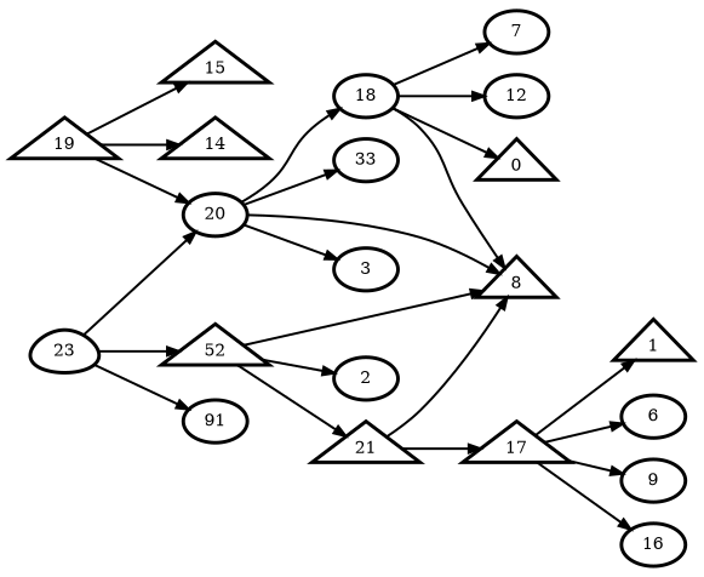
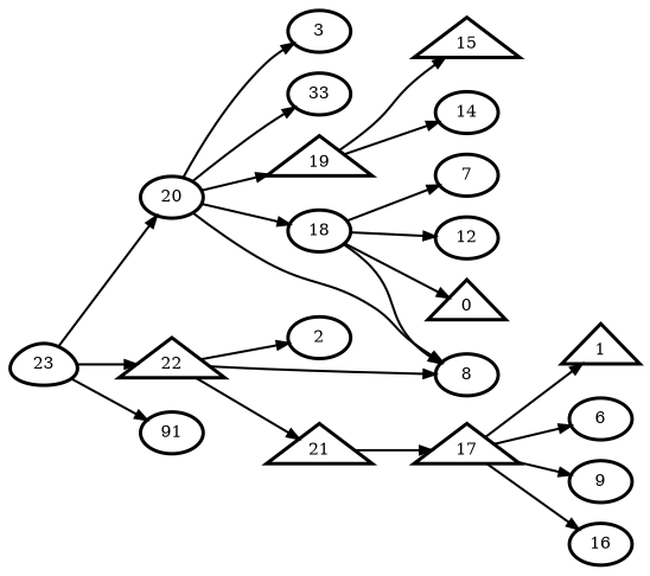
  digraph {
    rankdir=LR
    node [penwidth=3]
    edge [penwidth=2]
    n1 [label=0 shape=triangle]
    n2 [label=1 shape=triangle]
    n3 [label=2]
    n4 [label=3]
    n5 [label=6]
    n6 [label=7]
-   n7 [label=8 shape=triangle]
+   n7 [label=8]
    n8 [label=9]
    n9 [label=91]
    n10 [label=12]
    n11 [label=33]
-   n12 [label=14 shape=triangle]
+   n12 [label=14]
    n13 [label=15 shape=triangle]
    n14 [label=16]
    n15 [label=17 shape=triangle]
    n16 [label=18 shape=ellipse]
    n17 [label=19 shape=triangle]
    n18 [label=20 shape=ellipse]
    n19 [label=21 shape=triangle]
-   n20 [label=52 shape=triangle]
+   n20 [label=22 shape=triangle]
    n21 [label=23 shape=egg]
    n15 -> n2
    n15 -> n5
    n15 -> n8
    n15 -> n14
    n16 -> n1
    n16 -> n6
    n16 -> n7
    n16 -> n10
    n17 -> n12
    n17 -> n13
    n18 -> n4
    n18 -> n7
    n18 -> n11
    n18 -> n16
-   n17 -> n18
-   n19 -> n7
+   n18 -> n17
    n19 -> n15
    n20 -> n3
    n20 -> n7
    n20 -> n19
    n21 -> n9
    n21 -> n18
    n21 -> n20
  }
